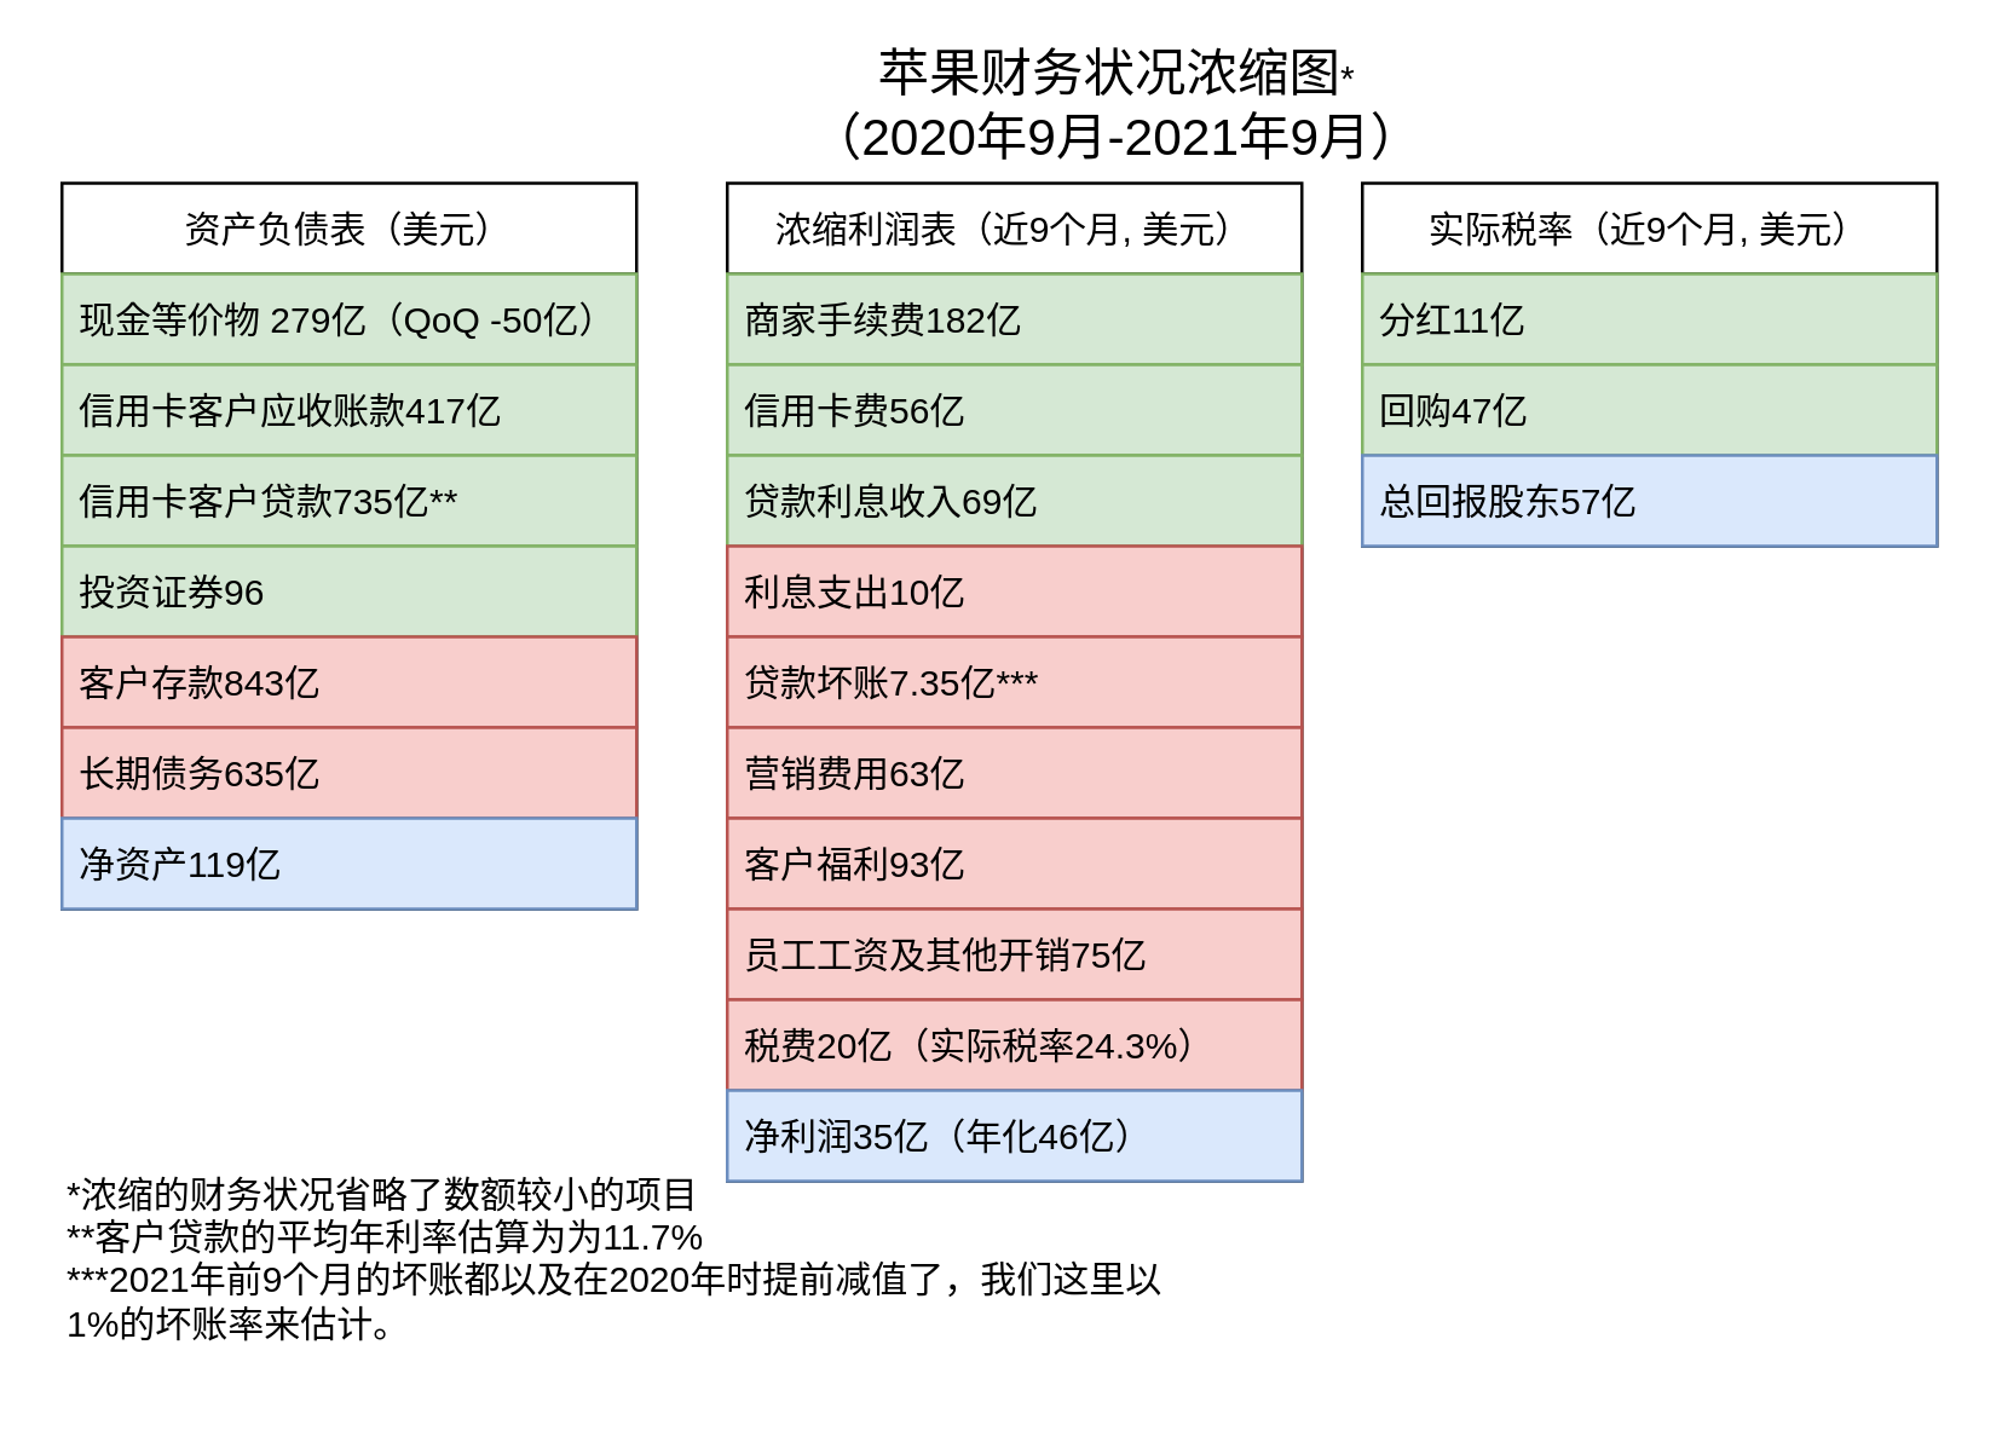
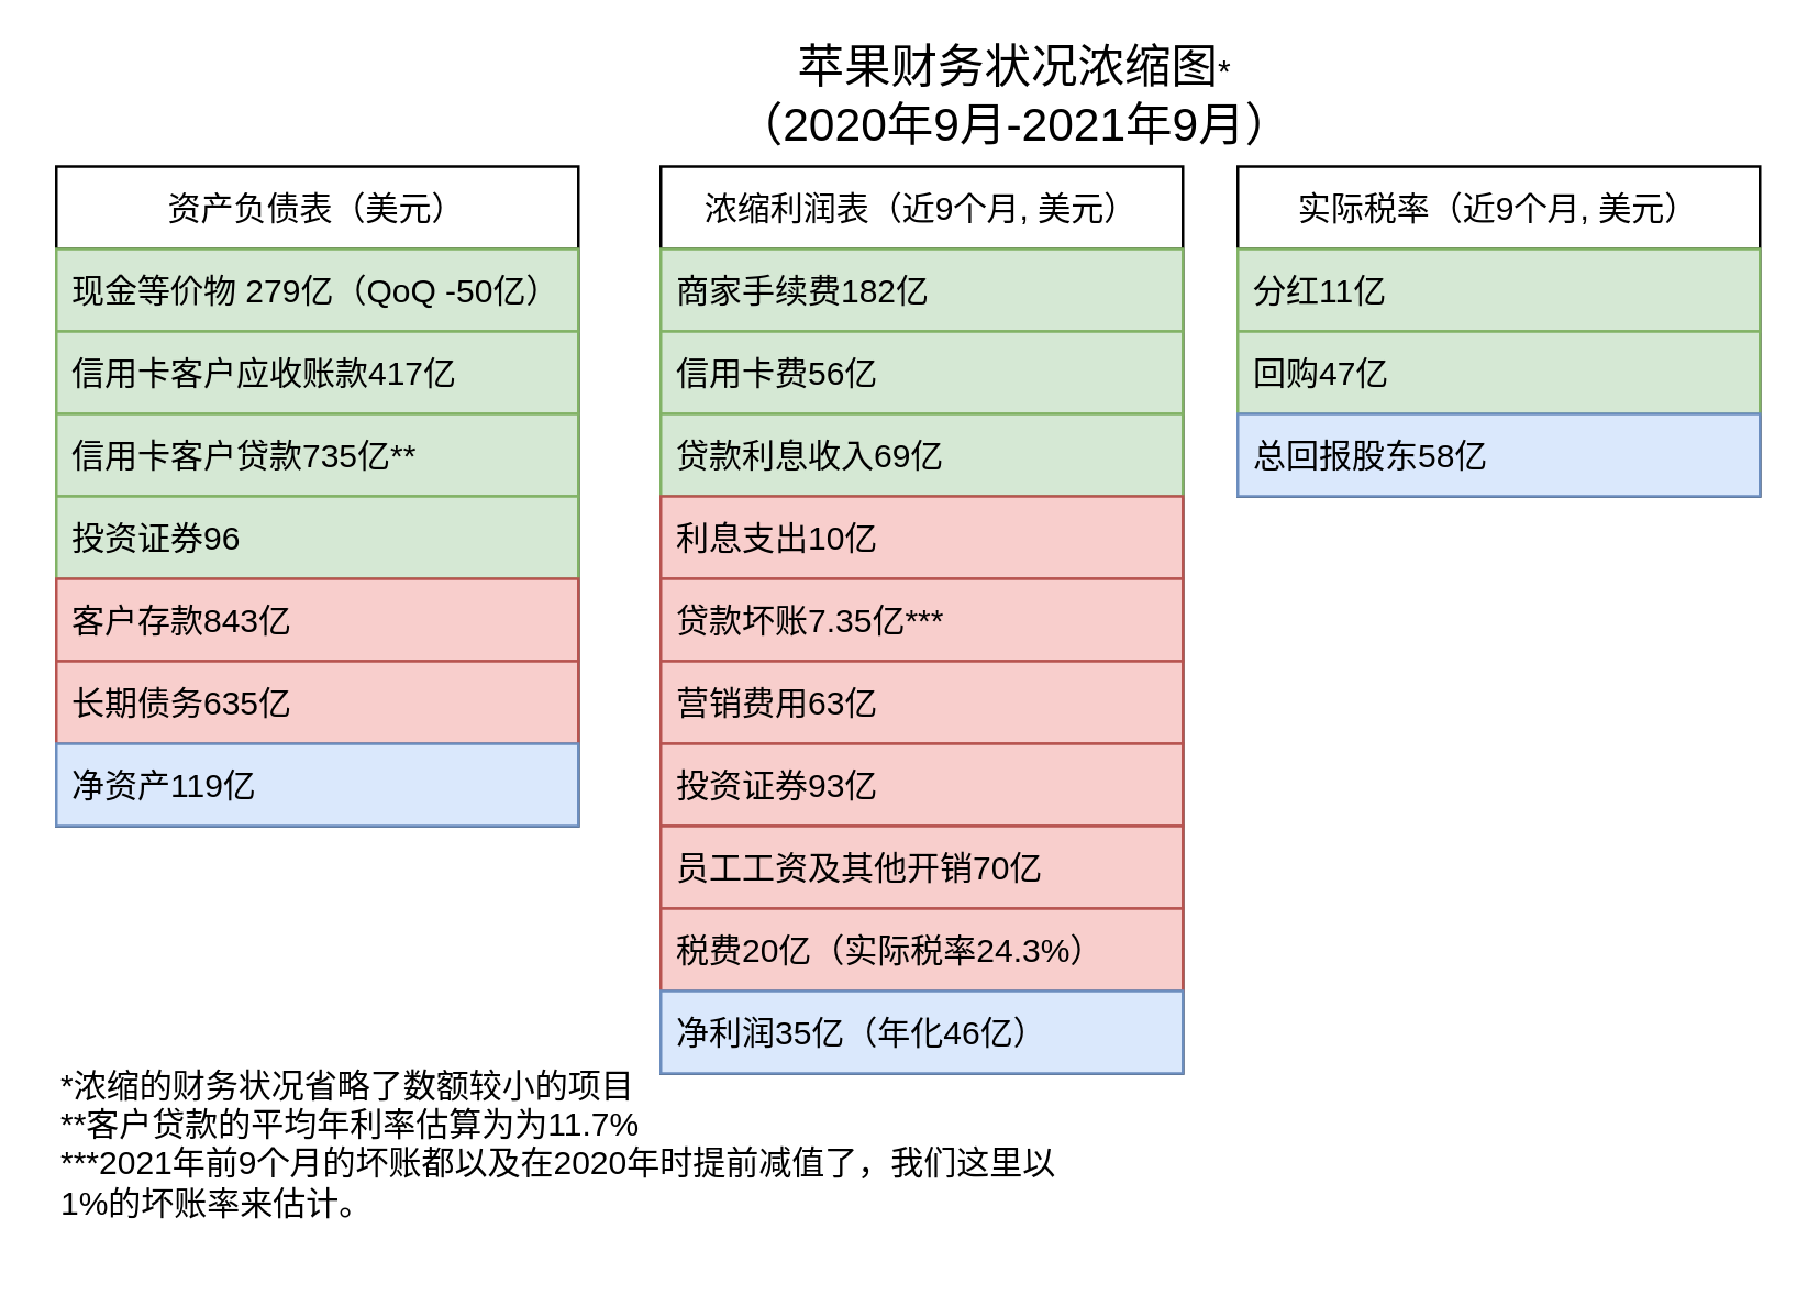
  <mxCell id="0" />
  <mxCell id="1" parent="0" />
  <mxCell id="2" value="资产负债表（美元）" style="swimlane;fontStyle=0;childLayout=stackLayout;horizontal=1;startSize=30;horizontalStack=0;resizeParent=1;resizeParentMax=0;resizeLast=0;collapsible=1;marginBottom=0;" parent="1" vertex="1"><mxGeometry x="20" y="60" width="190" height="240" as="geometry"><mxRectangle x="100" y="350" width="140" height="30" as="alternateBounds" /></mxGeometry></mxCell>
  <mxCell id="3" value="现金等价物 279亿（QoQ -50亿）" style="text;strokeColor=#82b366;fillColor=#d5e8d4;align=left;verticalAlign=middle;spacingLeft=4;spacingRight=4;overflow=hidden;points=[[0,0.5],[1,0.5]];portConstraint=eastwest;rotatable=0;" parent="2" vertex="1"><mxGeometry y="30" width="190" height="30" as="geometry" /></mxCell>
  <mxCell id="4" value="信用卡客户应收账款417亿" style="text;strokeColor=#82b366;fillColor=#d5e8d4;align=left;verticalAlign=middle;spacingLeft=4;spacingRight=4;overflow=hidden;points=[[0,0.5],[1,0.5]];portConstraint=eastwest;rotatable=0;" parent="2" vertex="1"><mxGeometry y="60" width="190" height="30" as="geometry" /></mxCell>
  <mxCell id="5" value="信用卡客户贷款735亿**" style="text;strokeColor=#82b366;fillColor=#d5e8d4;align=left;verticalAlign=middle;spacingLeft=4;spacingRight=4;overflow=hidden;points=[[0,0.5],[1,0.5]];portConstraint=eastwest;rotatable=0;labelBackgroundColor=none;" parent="2" vertex="1"><mxGeometry y="90" width="190" height="30" as="geometry" /></mxCell>
  <mxCell id="6" value="投资证券96" style="text;strokeColor=#82b366;fillColor=#d5e8d4;align=left;verticalAlign=middle;spacingLeft=4;spacingRight=4;overflow=hidden;points=[[0,0.5],[1,0.5]];portConstraint=eastwest;rotatable=0;" parent="2" vertex="1"><mxGeometry y="120" width="190" height="30" as="geometry" /></mxCell>
  <mxCell id="7" value="客户存款843亿" style="text;strokeColor=#b85450;fillColor=#f8cecc;align=left;verticalAlign=middle;spacingLeft=4;spacingRight=4;overflow=hidden;points=[[0,0.5],[1,0.5]];portConstraint=eastwest;rotatable=0;" parent="2" vertex="1"><mxGeometry y="150" width="190" height="30" as="geometry" /></mxCell>
  <mxCell id="8" value="长期债务635亿" style="text;strokeColor=#b85450;fillColor=#f8cecc;align=left;verticalAlign=middle;spacingLeft=4;spacingRight=4;overflow=hidden;points=[[0,0.5],[1,0.5]];portConstraint=eastwest;rotatable=0;" parent="2" vertex="1"><mxGeometry y="180" width="190" height="30" as="geometry" /></mxCell>
  <mxCell id="9" value="净资产119亿" style="text;strokeColor=#6c8ebf;fillColor=#dae8fc;align=left;verticalAlign=middle;spacingLeft=4;spacingRight=4;overflow=hidden;points=[[0,0.5],[1,0.5]];portConstraint=eastwest;rotatable=0;" parent="2" vertex="1"><mxGeometry y="210" width="190" height="30" as="geometry" /></mxCell>
  <mxCell id="10" value="浓缩利润表（近9个月, 美元）" style="swimlane;fontStyle=0;childLayout=stackLayout;horizontal=1;startSize=30;horizontalStack=0;resizeParent=1;resizeParentMax=0;resizeLast=0;collapsible=1;marginBottom=0;" parent="1" vertex="1"><mxGeometry x="240" y="60" width="190" height="330" as="geometry" /></mxCell>
  <mxCell id="11" value="商家手续费182亿" style="text;strokeColor=#82b366;fillColor=#d5e8d4;align=left;verticalAlign=middle;spacingLeft=4;spacingRight=4;overflow=hidden;points=[[0,0.5],[1,0.5]];portConstraint=eastwest;rotatable=0;" parent="10" vertex="1"><mxGeometry y="30" width="190" height="30" as="geometry" /></mxCell>
  <mxCell id="12" value="信用卡费56亿" style="text;strokeColor=#82b366;fillColor=#d5e8d4;align=left;verticalAlign=middle;spacingLeft=4;spacingRight=4;overflow=hidden;points=[[0,0.5],[1,0.5]];portConstraint=eastwest;rotatable=0;" parent="10" vertex="1"><mxGeometry y="60" width="190" height="30" as="geometry" /></mxCell>
  <mxCell id="13" value="贷款利息收入69亿" style="text;strokeColor=#82b366;fillColor=#d5e8d4;align=left;verticalAlign=middle;spacingLeft=4;spacingRight=4;overflow=hidden;points=[[0,0.5],[1,0.5]];portConstraint=eastwest;rotatable=0;" parent="10" vertex="1"><mxGeometry y="90" width="190" height="30" as="geometry" /></mxCell>
  <mxCell id="14" value="利息支出10亿 " style="text;strokeColor=#b85450;fillColor=#f8cecc;align=left;verticalAlign=middle;spacingLeft=4;spacingRight=4;overflow=hidden;points=[[0,0.5],[1,0.5]];portConstraint=eastwest;rotatable=0;" parent="10" vertex="1"><mxGeometry y="120" width="190" height="30" as="geometry" /></mxCell>
  <mxCell id="15" value="贷款坏账7.35亿***" style="text;strokeColor=#b85450;fillColor=#f8cecc;align=left;verticalAlign=middle;spacingLeft=4;spacingRight=4;overflow=hidden;points=[[0,0.5],[1,0.5]];portConstraint=eastwest;rotatable=0;" parent="10" vertex="1"><mxGeometry y="150" width="190" height="30" as="geometry" /></mxCell>
  <mxCell id="16" value="营销费用63亿" style="text;strokeColor=#b85450;fillColor=#f8cecc;align=left;verticalAlign=middle;spacingLeft=4;spacingRight=4;overflow=hidden;points=[[0,0.5],[1,0.5]];portConstraint=eastwest;rotatable=0;" parent="10" vertex="1"><mxGeometry y="180" width="190" height="30" as="geometry" /></mxCell>
- <mxCell id="17" value="客户福利93亿" style="text;strokeColor=#b85450;fillColor=#f8cecc;align=left;verticalAlign=middle;spacingLeft=4;spacingRight=4;overflow=hidden;points=[[0,0.5],[1,0.5]];portConstraint=eastwest;rotatable=0;" parent="10" vertex="1"><mxGeometry y="210" width="190" height="30" as="geometry" /></mxCell>
- <mxCell id="18" value="员工工资及其他开销75亿" style="text;strokeColor=#b85450;fillColor=#f8cecc;align=left;verticalAlign=middle;spacingLeft=4;spacingRight=4;overflow=hidden;points=[[0,0.5],[1,0.5]];portConstraint=eastwest;rotatable=0;" parent="10" vertex="1"><mxGeometry y="240" width="190" height="30" as="geometry" /></mxCell>
+ <mxCell id="17" value="投资证券93亿" style="text;strokeColor=#b85450;fillColor=#f8cecc;align=left;verticalAlign=middle;spacingLeft=4;spacingRight=4;overflow=hidden;points=[[0,0.5],[1,0.5]];portConstraint=eastwest;rotatable=0;" parent="10" vertex="1"><mxGeometry y="210" width="190" height="30" as="geometry" /></mxCell>
+ <mxCell id="18" value="员工工资及其他开销70亿" style="text;strokeColor=#b85450;fillColor=#f8cecc;align=left;verticalAlign=middle;spacingLeft=4;spacingRight=4;overflow=hidden;points=[[0,0.5],[1,0.5]];portConstraint=eastwest;rotatable=0;" parent="10" vertex="1"><mxGeometry y="240" width="190" height="30" as="geometry" /></mxCell>
  <mxCell id="19" value="税费20亿（实际税率24.3%）" style="text;strokeColor=#b85450;fillColor=#f8cecc;align=left;verticalAlign=middle;spacingLeft=4;spacingRight=4;overflow=hidden;points=[[0,0.5],[1,0.5]];portConstraint=eastwest;rotatable=0;" parent="10" vertex="1"><mxGeometry y="270" width="190" height="30" as="geometry" /></mxCell>
  <mxCell id="20" value="净利润35亿（年化46亿）" style="text;strokeColor=#6c8ebf;fillColor=#dae8fc;align=left;verticalAlign=middle;spacingLeft=4;spacingRight=4;overflow=hidden;points=[[0,0.5],[1,0.5]];portConstraint=eastwest;rotatable=0;" parent="10" vertex="1"><mxGeometry y="300" width="190" height="30" as="geometry" /></mxCell>
  <mxCell id="21" value="苹果财务状况浓缩图&lt;span style=&quot;font-size: 12px ; text-align: left&quot;&gt;*&lt;/span&gt;&lt;br&gt;（2020年9月-2021年9月）" style="text;html=1;strokeColor=none;fillColor=none;align=center;verticalAlign=middle;whiteSpace=wrap;rounded=0;fontSize=17;" parent="1" vertex="1"><mxGeometry x="235" y="20" width="268" height="30" as="geometry" /></mxCell>
  <mxCell id="22" value="&lt;span&gt;*&lt;/span&gt;&lt;span&gt;浓缩的财务状况省略了数额较小的项目&lt;/span&gt;&lt;span&gt;&lt;br&gt;*&lt;/span&gt;&lt;span&gt;*&lt;/span&gt;&lt;span&gt;客户贷款的平均年利率估算为为11.7%&lt;br&gt;&lt;/span&gt;&lt;span&gt;***2021年前9个月的坏账都以及在2020年时提前减值了，我们这里以1%的坏账率来估计。&lt;/span&gt;&lt;span&gt;&lt;br&gt;&lt;/span&gt;&lt;span&gt;&lt;br&gt;&lt;/span&gt;" style="text;html=1;strokeColor=none;fillColor=none;align=left;verticalAlign=middle;whiteSpace=wrap;rounded=0;" parent="1" vertex="1"><mxGeometry x="20" y="393" width="370" height="60" as="geometry" /></mxCell>
  <mxCell id="23" value="实际税率（近9个月, 美元）" style="swimlane;fontStyle=0;childLayout=stackLayout;horizontal=1;startSize=30;horizontalStack=0;resizeParent=1;resizeParentMax=0;resizeLast=0;collapsible=1;marginBottom=0;labelBackgroundColor=none;align=center;" parent="1" vertex="1"><mxGeometry x="450" y="60" width="190" height="120" as="geometry" /></mxCell>
  <mxCell id="24" value="分红11亿" style="text;strokeColor=#82b366;fillColor=#d5e8d4;align=left;verticalAlign=middle;spacingLeft=4;spacingRight=4;overflow=hidden;points=[[0,0.5],[1,0.5]];portConstraint=eastwest;rotatable=0;labelBackgroundColor=none;" parent="23" vertex="1"><mxGeometry y="30" width="190" height="30" as="geometry" /></mxCell>
  <mxCell id="25" value="回购47亿" style="text;strokeColor=#82b366;fillColor=#d5e8d4;align=left;verticalAlign=middle;spacingLeft=4;spacingRight=4;overflow=hidden;points=[[0,0.5],[1,0.5]];portConstraint=eastwest;rotatable=0;labelBackgroundColor=none;" parent="23" vertex="1"><mxGeometry y="60" width="190" height="30" as="geometry" /></mxCell>
- <mxCell id="26" value="总回报股东57亿" style="text;strokeColor=#6c8ebf;fillColor=#dae8fc;align=left;verticalAlign=middle;spacingLeft=4;spacingRight=4;overflow=hidden;points=[[0,0.5],[1,0.5]];portConstraint=eastwest;rotatable=0;labelBackgroundColor=none;" parent="23" vertex="1"><mxGeometry y="90" width="190" height="30" as="geometry" /></mxCell>
+ <mxCell id="26" value="总回报股东58亿" style="text;strokeColor=#6c8ebf;fillColor=#dae8fc;align=left;verticalAlign=middle;spacingLeft=4;spacingRight=4;overflow=hidden;points=[[0,0.5],[1,0.5]];portConstraint=eastwest;rotatable=0;labelBackgroundColor=none;" parent="23" vertex="1"><mxGeometry y="90" width="190" height="30" as="geometry" /></mxCell>
